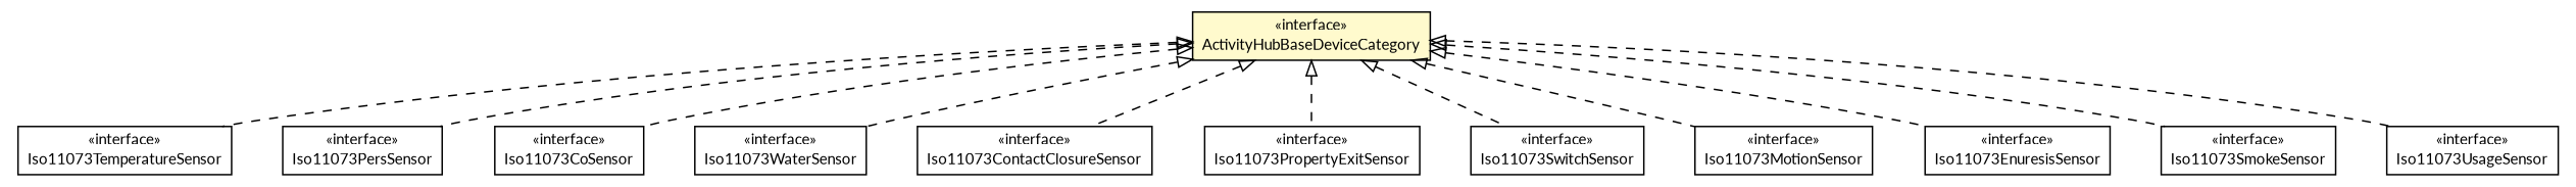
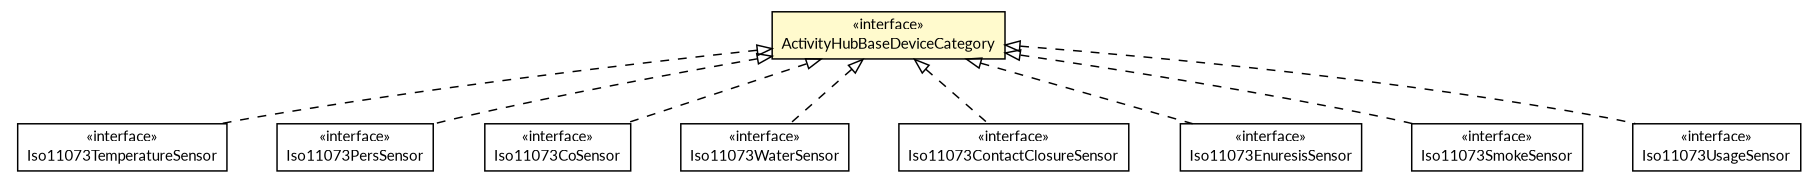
  digraph {
    fontname=Lato
    nodesep=0.25
    ranksep=0.5
    node [fontcolor=black fontname=Lato fontsize=10.0 shape=plaintext]
    edge [arrowtail=empty dir=back fontname=Lato fontsize=10 headport=p labelfontname=Helvetica labelfontsize=10 style=dashed tailport=p]
    n1 [label=<<table title="org.universAAL.lddi.lib.activityhub.devicecategory.Iso11073TemperatureSensor" border="0" cellborder="1" cellspacing="0" cellpadding="2" port="p" href="./Iso11073TemperatureSensor.html"> 		<tr><td><table border="0" cellspacing="0" cellpadding="1"> <tr><td align="center" balign="center"> &#171;interface&#187; </td></tr> <tr><td align="center" balign="center"> Iso11073TemperatureSensor </td></tr> 		</table></td></tr> 		</table>>]
    n2 [label=<<table title="org.universAAL.lddi.lib.activityhub.devicecategory.Iso11073PersSensor" border="0" cellborder="1" cellspacing="0" cellpadding="2" port="p" href="./Iso11073PersSensor.html"> 		<tr><td><table border="0" cellspacing="0" cellpadding="1"> <tr><td align="center" balign="center"> &#171;interface&#187; </td></tr> <tr><td align="center" balign="center"> Iso11073PersSensor </td></tr> 		</table></td></tr> 		</table>>]
    n3 [label=<<table title="org.universAAL.lddi.lib.activityhub.devicecategory.Iso11073CoSensor" border="0" cellborder="1" cellspacing="0" cellpadding="2" port="p" href="./Iso11073CoSensor.html"> 		<tr><td><table border="0" cellspacing="0" cellpadding="1"> <tr><td align="center" balign="center"> &#171;interface&#187; </td></tr> <tr><td align="center" balign="center"> Iso11073CoSensor </td></tr> 		</table></td></tr> 		</table>>]
    n4 [label=<<table title="org.universAAL.lddi.lib.activityhub.devicecategory.Iso11073WaterSensor" border="0" cellborder="1" cellspacing="0" cellpadding="2" port="p" href="./Iso11073WaterSensor.html"> 		<tr><td><table border="0" cellspacing="0" cellpadding="1"> <tr><td align="center" balign="center"> &#171;interface&#187; </td></tr> <tr><td align="center" balign="center"> Iso11073WaterSensor </td></tr> 		</table></td></tr> 		</table>>]
    n5 [label=<<table title="org.universAAL.lddi.lib.activityhub.devicecategory.Iso11073ContactClosureSensor" border="0" cellborder="1" cellspacing="0" cellpadding="2" port="p" href="./Iso11073ContactClosureSensor.html"> 		<tr><td><table border="0" cellspacing="0" cellpadding="1"> <tr><td align="center" balign="center"> &#171;interface&#187; </td></tr> <tr><td align="center" balign="center"> Iso11073ContactClosureSensor </td></tr> 		</table></td></tr> 		</table>>]
-   n6 [label=<<table title="org.universAAL.lddi.lib.activityhub.devicecategory.Iso11073PropertyExitSensor" border="0" cellborder="1" cellspacing="0" cellpadding="2" port="p" href="./Iso11073PropertyExitSensor.html"> 		<tr><td><table border="0" cellspacing="0" cellpadding="1"> <tr><td align="center" balign="center"> &#171;interface&#187; </td></tr> <tr><td align="center" balign="center"> Iso11073PropertyExitSensor </td></tr> 		</table></td></tr> 		</table>>]
-   n7 [label=<<table title="org.universAAL.lddi.lib.activityhub.devicecategory.Iso11073SwitchSensor" border="0" cellborder="1" cellspacing="0" cellpadding="2" port="p" href="./Iso11073SwitchSensor.html"> 		<tr><td><table border="0" cellspacing="0" cellpadding="1"> <tr><td align="center" balign="center"> &#171;interface&#187; </td></tr> <tr><td align="center" balign="center"> Iso11073SwitchSensor </td></tr> 		</table></td></tr> 		</table>>]
-   n8 [label=<<table title="org.universAAL.lddi.lib.activityhub.devicecategory.Iso11073MotionSensor" border="0" cellborder="1" cellspacing="0" cellpadding="2" port="p" href="./Iso11073MotionSensor.html"> 		<tr><td><table border="0" cellspacing="0" cellpadding="1"> <tr><td align="center" balign="center"> &#171;interface&#187; </td></tr> <tr><td align="center" balign="center"> Iso11073MotionSensor </td></tr> 		</table></td></tr> 		</table>>]
    n9 [label=<<table title="org.universAAL.lddi.lib.activityhub.devicecategory.Iso11073EnuresisSensor" border="0" cellborder="1" cellspacing="0" cellpadding="2" port="p" href="./Iso11073EnuresisSensor.html"> 		<tr><td><table border="0" cellspacing="0" cellpadding="1"> <tr><td align="center" balign="center"> &#171;interface&#187; </td></tr> <tr><td align="center" balign="center"> Iso11073EnuresisSensor </td></tr> 		</table></td></tr> 		</table>>]
    n10 [label=<<table title="org.universAAL.lddi.lib.activityhub.devicecategory.Iso11073SmokeSensor" border="0" cellborder="1" cellspacing="0" cellpadding="2" port="p" href="./Iso11073SmokeSensor.html"> 		<tr><td><table border="0" cellspacing="0" cellpadding="1"> <tr><td align="center" balign="center"> &#171;interface&#187; </td></tr> <tr><td align="center" balign="center"> Iso11073SmokeSensor </td></tr> 		</table></td></tr> 		</table>>]
    n11 [label=<<table title="org.universAAL.lddi.lib.activityhub.devicecategory.Iso11073UsageSensor" border="0" cellborder="1" cellspacing="0" cellpadding="2" port="p" href="./Iso11073UsageSensor.html"> 		<tr><td><table border="0" cellspacing="0" cellpadding="1"> <tr><td align="center" balign="center"> &#171;interface&#187; </td></tr> <tr><td align="center" balign="center"> Iso11073UsageSensor </td></tr> 		</table></td></tr> 		</table>>]
    n12 [label=<<table title="org.universAAL.lddi.lib.activityhub.devicecategory.ActivityHubBaseDeviceCategory" border="0" cellborder="1" cellspacing="0" cellpadding="2" port="p" bgcolor="lemonChiffon" href="./ActivityHubBaseDeviceCategory.html"> 		<tr><td><table border="0" cellspacing="0" cellpadding="1"> <tr><td align="center" balign="center"> &#171;interface&#187; </td></tr> <tr><td align="center" balign="center"> ActivityHubBaseDeviceCategory </td></tr> 		</table></td></tr> 		</table>>]
    n12 -> n1
    n12 -> n2
    n12 -> n3
    n12 -> n4
    n12 -> n5
-   n12 -> n6
-   n12 -> n7
-   n12 -> n8
    n12 -> n9
    n12 -> n10
    n12 -> n11
  }
